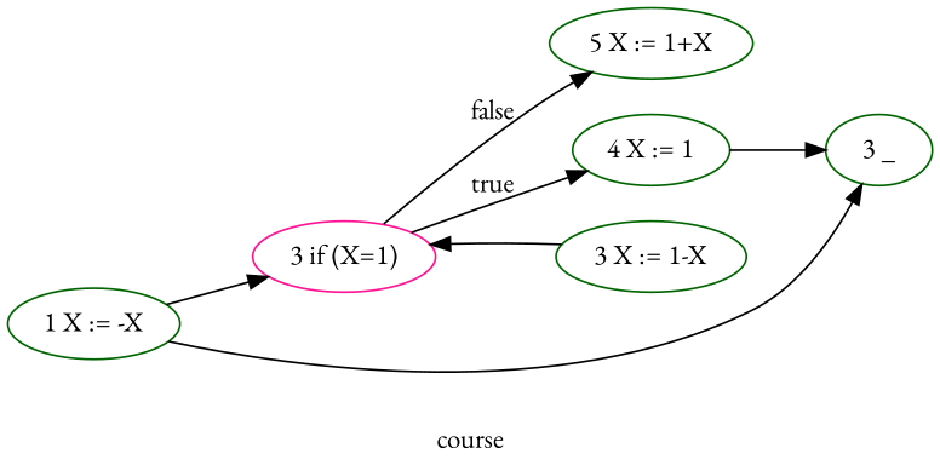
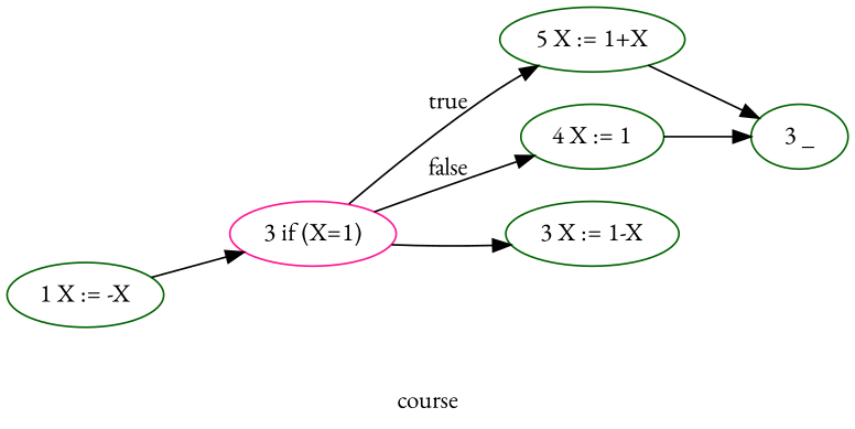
  digraph {
    fontname="EB Garamond"
    label=course
    rankdir=LR
    node [color=darkgreen fontname="EB Garamond"]
    edge [fontname="EB Garamond"]
    "3 if (X=1)" [color=deeppink]
    "1 X := -X"
    "5 X := 1+X"
    "4 X := 1"
    n5 [label="3 _"]
    n6 [label="3 X := 1-X"]
-   "3 if (X=1)" -> "5 X := 1+X" [label=false]
-   "3 if (X=1)" -> "4 X := 1" [label=true]
+   "3 if (X=1)" -> "5 X := 1+X" [label=true]
+   "3 if (X=1)" -> "4 X := 1" [label=false]
    "1 X := -X" -> "3 if (X=1)"
-   "1 X := -X" -> n5
+   "5 X := 1+X" -> n5
    "4 X := 1" -> n5
-   n6 -> "3 if (X=1)"
+   "3 if (X=1)" -> n6
  }
